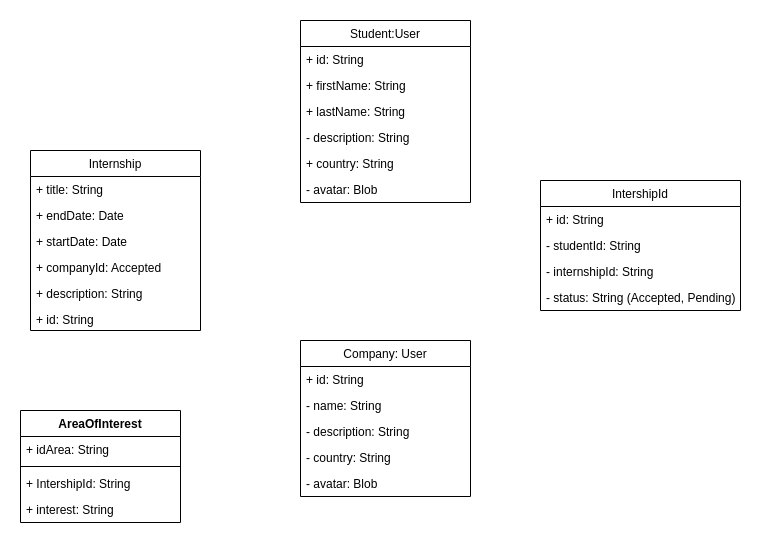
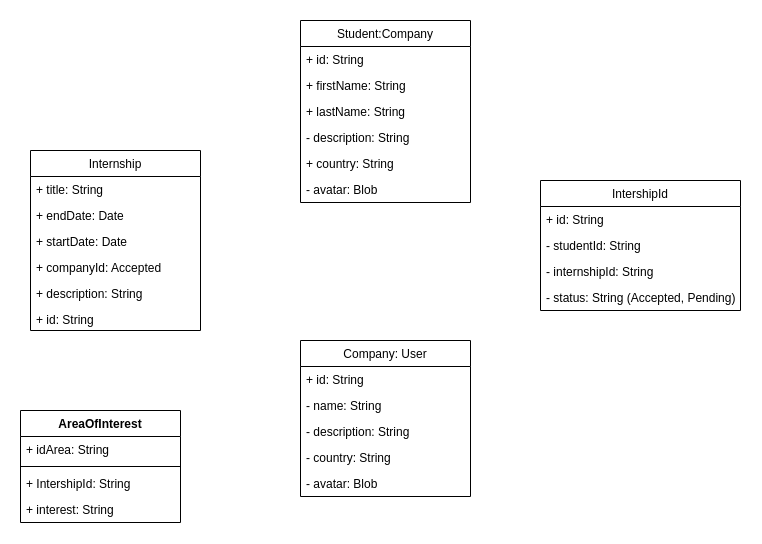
  <mxCell id="0" />
  <mxCell id="1" parent="0" />
  <mxCell id="2" value="Internship" style="swimlane;fontStyle=0;childLayout=stackLayout;horizontal=1;startSize=26;fillColor=none;horizontalStack=0;resizeParent=1;resizeParentMax=0;resizeLast=0;collapsible=1;marginBottom=0;" vertex="1" parent="1"><mxGeometry x="30" y="150" width="170" height="180" as="geometry" /></mxCell>
  <mxCell id="3" value="+ title: String" style="text;strokeColor=none;fillColor=none;align=left;verticalAlign=top;spacingLeft=4;spacingRight=4;overflow=hidden;rotatable=0;points=[[0,0.5],[1,0.5]];portConstraint=eastwest;" vertex="1" parent="2"><mxGeometry y="26" width="170" height="26" as="geometry" /></mxCell>
  <mxCell id="4" value="+ endDate: Date" style="text;strokeColor=none;fillColor=none;align=left;verticalAlign=top;spacingLeft=4;spacingRight=4;overflow=hidden;rotatable=0;points=[[0,0.5],[1,0.5]];portConstraint=eastwest;" vertex="1" parent="2"><mxGeometry y="52" width="170" height="26" as="geometry" /></mxCell>
  <mxCell id="5" value="+ startDate: Date" style="text;strokeColor=none;fillColor=none;align=left;verticalAlign=top;spacingLeft=4;spacingRight=4;overflow=hidden;rotatable=0;points=[[0,0.5],[1,0.5]];portConstraint=eastwest;" vertex="1" parent="2"><mxGeometry y="78" width="170" height="26" as="geometry" /></mxCell>
  <mxCell id="6" value="+ companyId: Accepted" style="text;strokeColor=none;fillColor=none;align=left;verticalAlign=top;spacingLeft=4;spacingRight=4;overflow=hidden;rotatable=0;points=[[0,0.5],[1,0.5]];portConstraint=eastwest;" vertex="1" parent="2"><mxGeometry y="104" width="170" height="26" as="geometry" /></mxCell>
  <mxCell id="7" value="+ description: String" style="text;strokeColor=none;fillColor=none;align=left;verticalAlign=top;spacingLeft=4;spacingRight=4;overflow=hidden;rotatable=0;points=[[0,0.5],[1,0.5]];portConstraint=eastwest;" vertex="1" parent="2"><mxGeometry y="130" width="170" height="50" as="geometry" /></mxCell>
- <mxCell id="8" value="Student:User" style="swimlane;fontStyle=0;childLayout=stackLayout;horizontal=1;startSize=26;fillColor=none;horizontalStack=0;resizeParent=1;resizeParentMax=0;resizeLast=0;collapsible=1;marginBottom=0;" vertex="1" parent="1"><mxGeometry x="300" y="20" width="170" height="182" as="geometry" /></mxCell>
+ <mxCell id="8" value="Student:Company" style="swimlane;fontStyle=0;childLayout=stackLayout;horizontal=1;startSize=26;fillColor=none;horizontalStack=0;resizeParent=1;resizeParentMax=0;resizeLast=0;collapsible=1;marginBottom=0;" vertex="1" parent="1"><mxGeometry x="300" y="20" width="170" height="182" as="geometry" /></mxCell>
  <mxCell id="9" value="+ id: String" style="text;strokeColor=none;fillColor=none;align=left;verticalAlign=top;spacingLeft=4;spacingRight=4;overflow=hidden;rotatable=0;points=[[0,0.5],[1,0.5]];portConstraint=eastwest;" vertex="1" parent="8"><mxGeometry y="26" width="170" height="26" as="geometry" /></mxCell>
  <mxCell id="10" value="+ firstName: String" style="text;strokeColor=none;fillColor=none;align=left;verticalAlign=top;spacingLeft=4;spacingRight=4;overflow=hidden;rotatable=0;points=[[0,0.5],[1,0.5]];portConstraint=eastwest;" vertex="1" parent="8"><mxGeometry y="52" width="170" height="26" as="geometry" /></mxCell>
  <mxCell id="11" value="+ lastName: String" style="text;strokeColor=none;fillColor=none;align=left;verticalAlign=top;spacingLeft=4;spacingRight=4;overflow=hidden;rotatable=0;points=[[0,0.5],[1,0.5]];portConstraint=eastwest;" vertex="1" parent="8"><mxGeometry y="78" width="170" height="26" as="geometry" /></mxCell>
  <mxCell id="12" value="- description: String" style="text;strokeColor=none;fillColor=none;align=left;verticalAlign=top;spacingLeft=4;spacingRight=4;overflow=hidden;rotatable=0;points=[[0,0.5],[1,0.5]];portConstraint=eastwest;" vertex="1" parent="8"><mxGeometry y="104" width="170" height="26" as="geometry" /></mxCell>
  <mxCell id="13" value="+ country: String" style="text;strokeColor=none;fillColor=none;align=left;verticalAlign=top;spacingLeft=4;spacingRight=4;overflow=hidden;rotatable=0;points=[[0,0.5],[1,0.5]];portConstraint=eastwest;" vertex="1" parent="8"><mxGeometry y="130" width="170" height="26" as="geometry" /></mxCell>
  <mxCell id="14" value="- avatar: Blob" style="text;strokeColor=none;fillColor=none;align=left;verticalAlign=top;spacingLeft=4;spacingRight=4;overflow=hidden;rotatable=0;points=[[0,0.5],[1,0.5]];portConstraint=eastwest;" vertex="1" parent="8"><mxGeometry y="156" width="170" height="26" as="geometry" /></mxCell>
  <mxCell id="15" value="Company: User" style="swimlane;fontStyle=0;childLayout=stackLayout;horizontal=1;startSize=26;fillColor=none;horizontalStack=0;resizeParent=1;resizeParentMax=0;resizeLast=0;collapsible=1;marginBottom=0;" vertex="1" parent="1"><mxGeometry x="300" y="340" width="170" height="156" as="geometry" /></mxCell>
  <mxCell id="16" value="+ id: String" style="text;strokeColor=none;fillColor=none;align=left;verticalAlign=top;spacingLeft=4;spacingRight=4;overflow=hidden;rotatable=0;points=[[0,0.5],[1,0.5]];portConstraint=eastwest;" vertex="1" parent="15"><mxGeometry y="26" width="170" height="26" as="geometry" /></mxCell>
  <mxCell id="17" value="- name: String" style="text;strokeColor=none;fillColor=none;align=left;verticalAlign=top;spacingLeft=4;spacingRight=4;overflow=hidden;rotatable=0;points=[[0,0.5],[1,0.5]];portConstraint=eastwest;" vertex="1" parent="15"><mxGeometry y="52" width="170" height="26" as="geometry" /></mxCell>
  <mxCell id="18" value="- description: String" style="text;strokeColor=none;fillColor=none;align=left;verticalAlign=top;spacingLeft=4;spacingRight=4;overflow=hidden;rotatable=0;points=[[0,0.5],[1,0.5]];portConstraint=eastwest;" vertex="1" parent="15"><mxGeometry y="78" width="170" height="26" as="geometry" /></mxCell>
  <mxCell id="19" value="- country: String" style="text;strokeColor=none;fillColor=none;align=left;verticalAlign=top;spacingLeft=4;spacingRight=4;overflow=hidden;rotatable=0;points=[[0,0.5],[1,0.5]];portConstraint=eastwest;" vertex="1" parent="15"><mxGeometry y="104" width="170" height="26" as="geometry" /></mxCell>
  <mxCell id="20" value="- avatar: Blob" style="text;strokeColor=none;fillColor=none;align=left;verticalAlign=top;spacingLeft=4;spacingRight=4;overflow=hidden;rotatable=0;points=[[0,0.5],[1,0.5]];portConstraint=eastwest;" vertex="1" parent="15"><mxGeometry y="130" width="170" height="26" as="geometry" /></mxCell>
  <mxCell id="21" value="+ id: String" style="text;strokeColor=none;fillColor=none;align=left;verticalAlign=top;spacingLeft=4;spacingRight=4;overflow=hidden;rotatable=0;points=[[0,0.5],[1,0.5]];portConstraint=eastwest;" vertex="1" parent="1"><mxGeometry x="30" y="306" width="170" height="26" as="geometry" /></mxCell>
  <mxCell id="22" value="AreaOfInterest" style="swimlane;fontStyle=1;align=center;verticalAlign=top;childLayout=stackLayout;horizontal=1;startSize=26;horizontalStack=0;resizeParent=1;resizeParentMax=0;resizeLast=0;collapsible=1;marginBottom=0;" vertex="1" parent="1"><mxGeometry x="20" y="410" width="160" height="112" as="geometry" /></mxCell>
  <mxCell id="23" value="+ idArea: String" style="text;strokeColor=none;fillColor=none;align=left;verticalAlign=top;spacingLeft=4;spacingRight=4;overflow=hidden;rotatable=0;points=[[0,0.5],[1,0.5]];portConstraint=eastwest;" vertex="1" parent="22"><mxGeometry y="26" width="160" height="26" as="geometry" /></mxCell>
  <mxCell id="24" value="" style="line;strokeWidth=1;fillColor=none;align=left;verticalAlign=middle;spacingTop=-1;spacingLeft=3;spacingRight=3;rotatable=0;labelPosition=right;points=[];portConstraint=eastwest;" vertex="1" parent="22"><mxGeometry y="52" width="160" height="8" as="geometry" /></mxCell>
  <mxCell id="25" value="+ IntershipId: String" style="text;strokeColor=none;fillColor=none;align=left;verticalAlign=top;spacingLeft=4;spacingRight=4;overflow=hidden;rotatable=0;points=[[0,0.5],[1,0.5]];portConstraint=eastwest;" vertex="1" parent="22"><mxGeometry y="60" width="160" height="26" as="geometry" /></mxCell>
  <mxCell id="26" value="+ interest: String" style="text;strokeColor=none;fillColor=none;align=left;verticalAlign=top;spacingLeft=4;spacingRight=4;overflow=hidden;rotatable=0;points=[[0,0.5],[1,0.5]];portConstraint=eastwest;" vertex="1" parent="22"><mxGeometry y="86" width="160" height="26" as="geometry" /></mxCell>
  <mxCell id="27" value="IntershipId" style="swimlane;fontStyle=0;childLayout=stackLayout;horizontal=1;startSize=26;fillColor=none;horizontalStack=0;resizeParent=1;resizeParentMax=0;resizeLast=0;collapsible=1;marginBottom=0;" vertex="1" parent="1"><mxGeometry x="540" y="180" width="200" height="130" as="geometry" /></mxCell>
  <mxCell id="28" value="+ id: String" style="text;strokeColor=none;fillColor=none;align=left;verticalAlign=top;spacingLeft=4;spacingRight=4;overflow=hidden;rotatable=0;points=[[0,0.5],[1,0.5]];portConstraint=eastwest;" vertex="1" parent="27"><mxGeometry y="26" width="200" height="26" as="geometry" /></mxCell>
  <mxCell id="29" value="- studentId: String" style="text;strokeColor=none;fillColor=none;align=left;verticalAlign=top;spacingLeft=4;spacingRight=4;overflow=hidden;rotatable=0;points=[[0,0.5],[1,0.5]];portConstraint=eastwest;" vertex="1" parent="27"><mxGeometry y="52" width="200" height="26" as="geometry" /></mxCell>
  <mxCell id="30" value="- internshipId: String" style="text;strokeColor=none;fillColor=none;align=left;verticalAlign=top;spacingLeft=4;spacingRight=4;overflow=hidden;rotatable=0;points=[[0,0.5],[1,0.5]];portConstraint=eastwest;" vertex="1" parent="27"><mxGeometry y="78" width="200" height="26" as="geometry" /></mxCell>
  <mxCell id="31" value="- status: String (Accepted, Pending)" style="text;strokeColor=none;fillColor=none;align=left;verticalAlign=top;spacingLeft=4;spacingRight=4;overflow=hidden;rotatable=0;points=[[0,0.5],[1,0.5]];portConstraint=eastwest;" vertex="1" parent="27"><mxGeometry y="104" width="200" height="26" as="geometry" /></mxCell>
